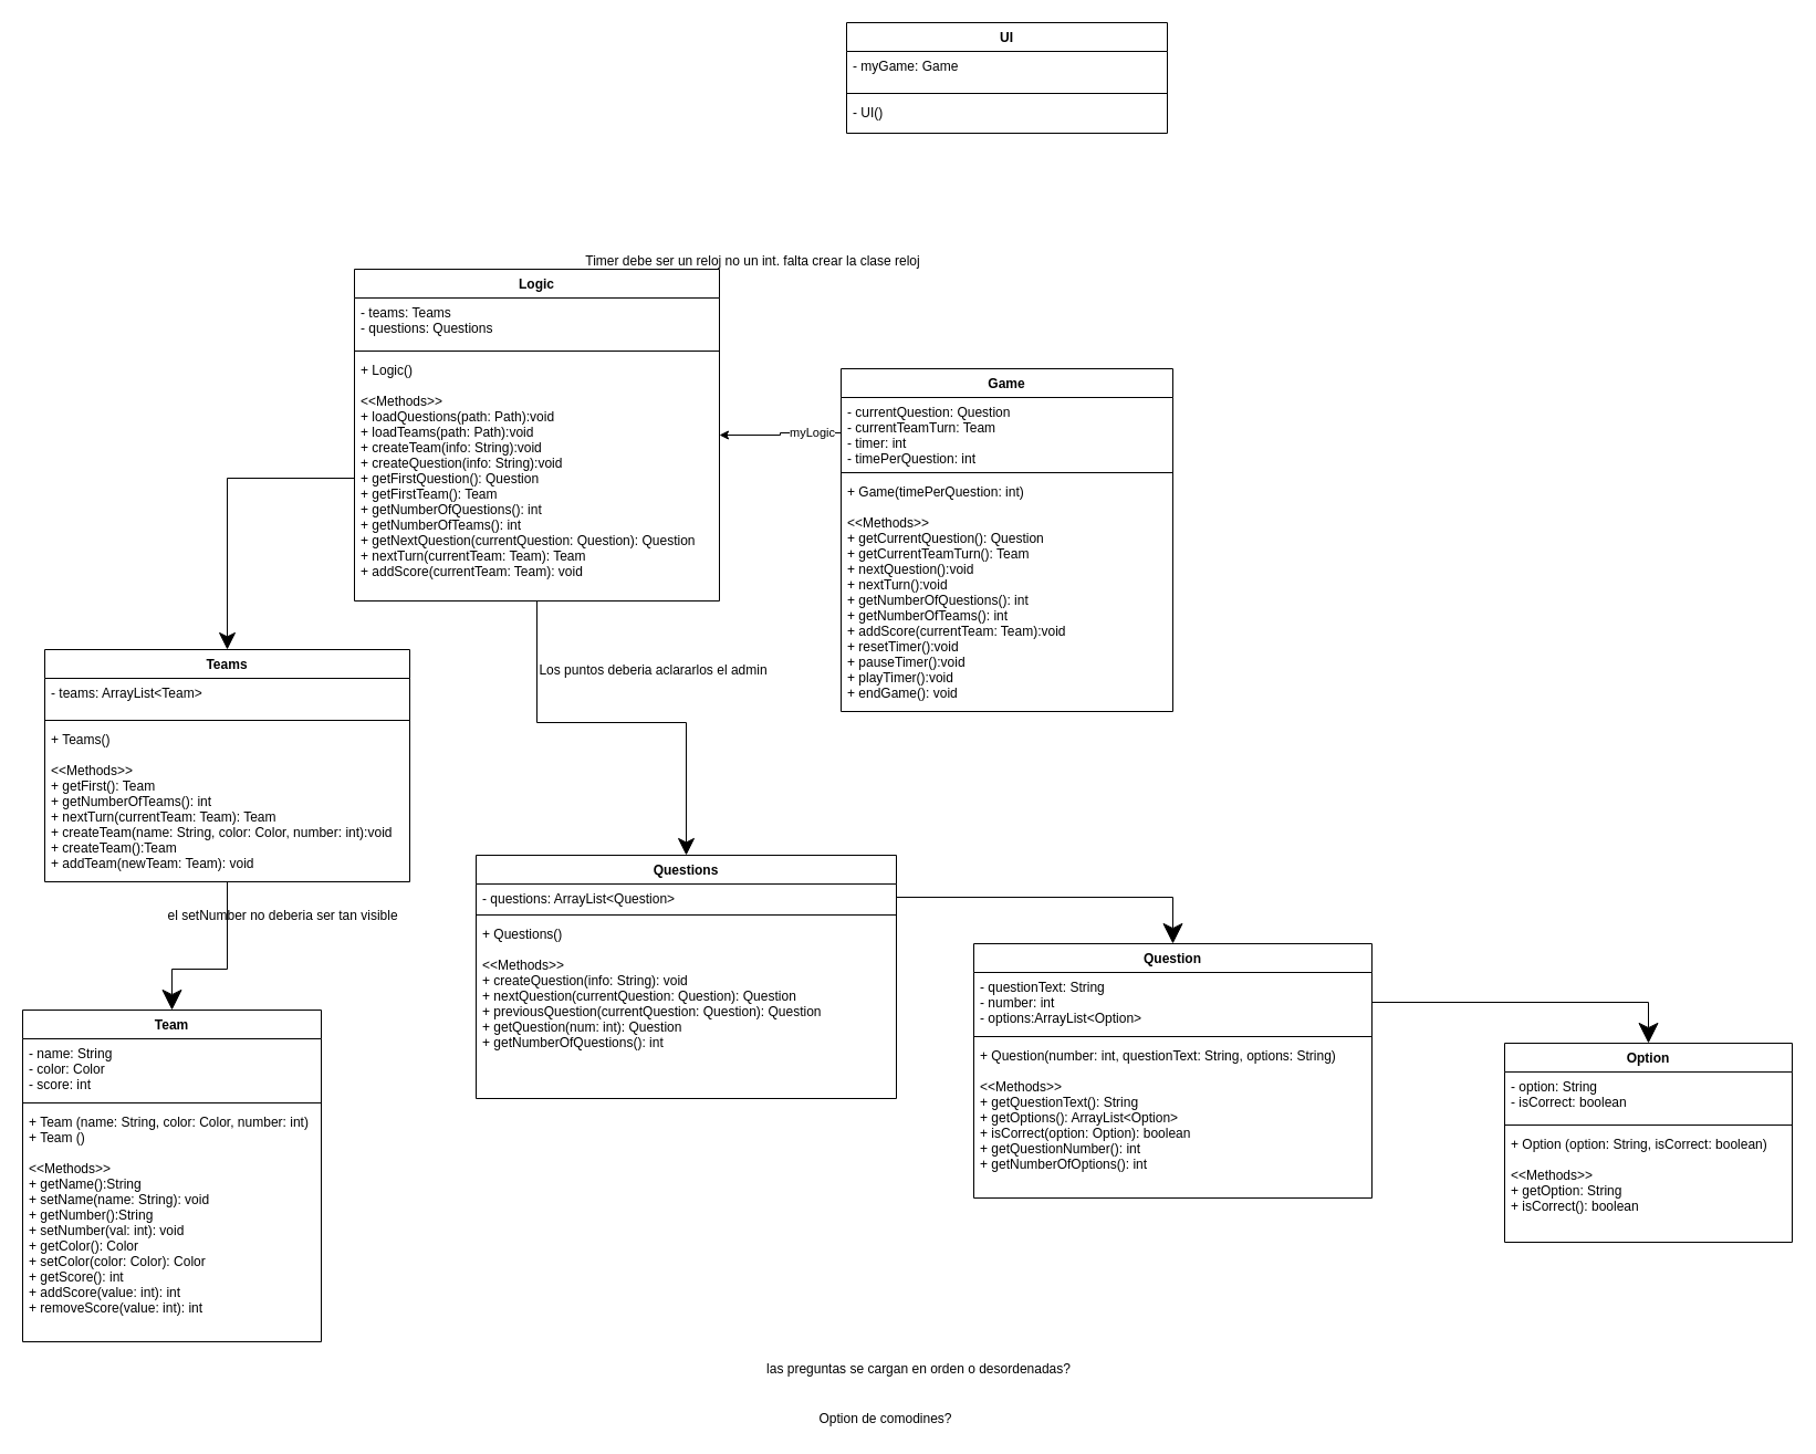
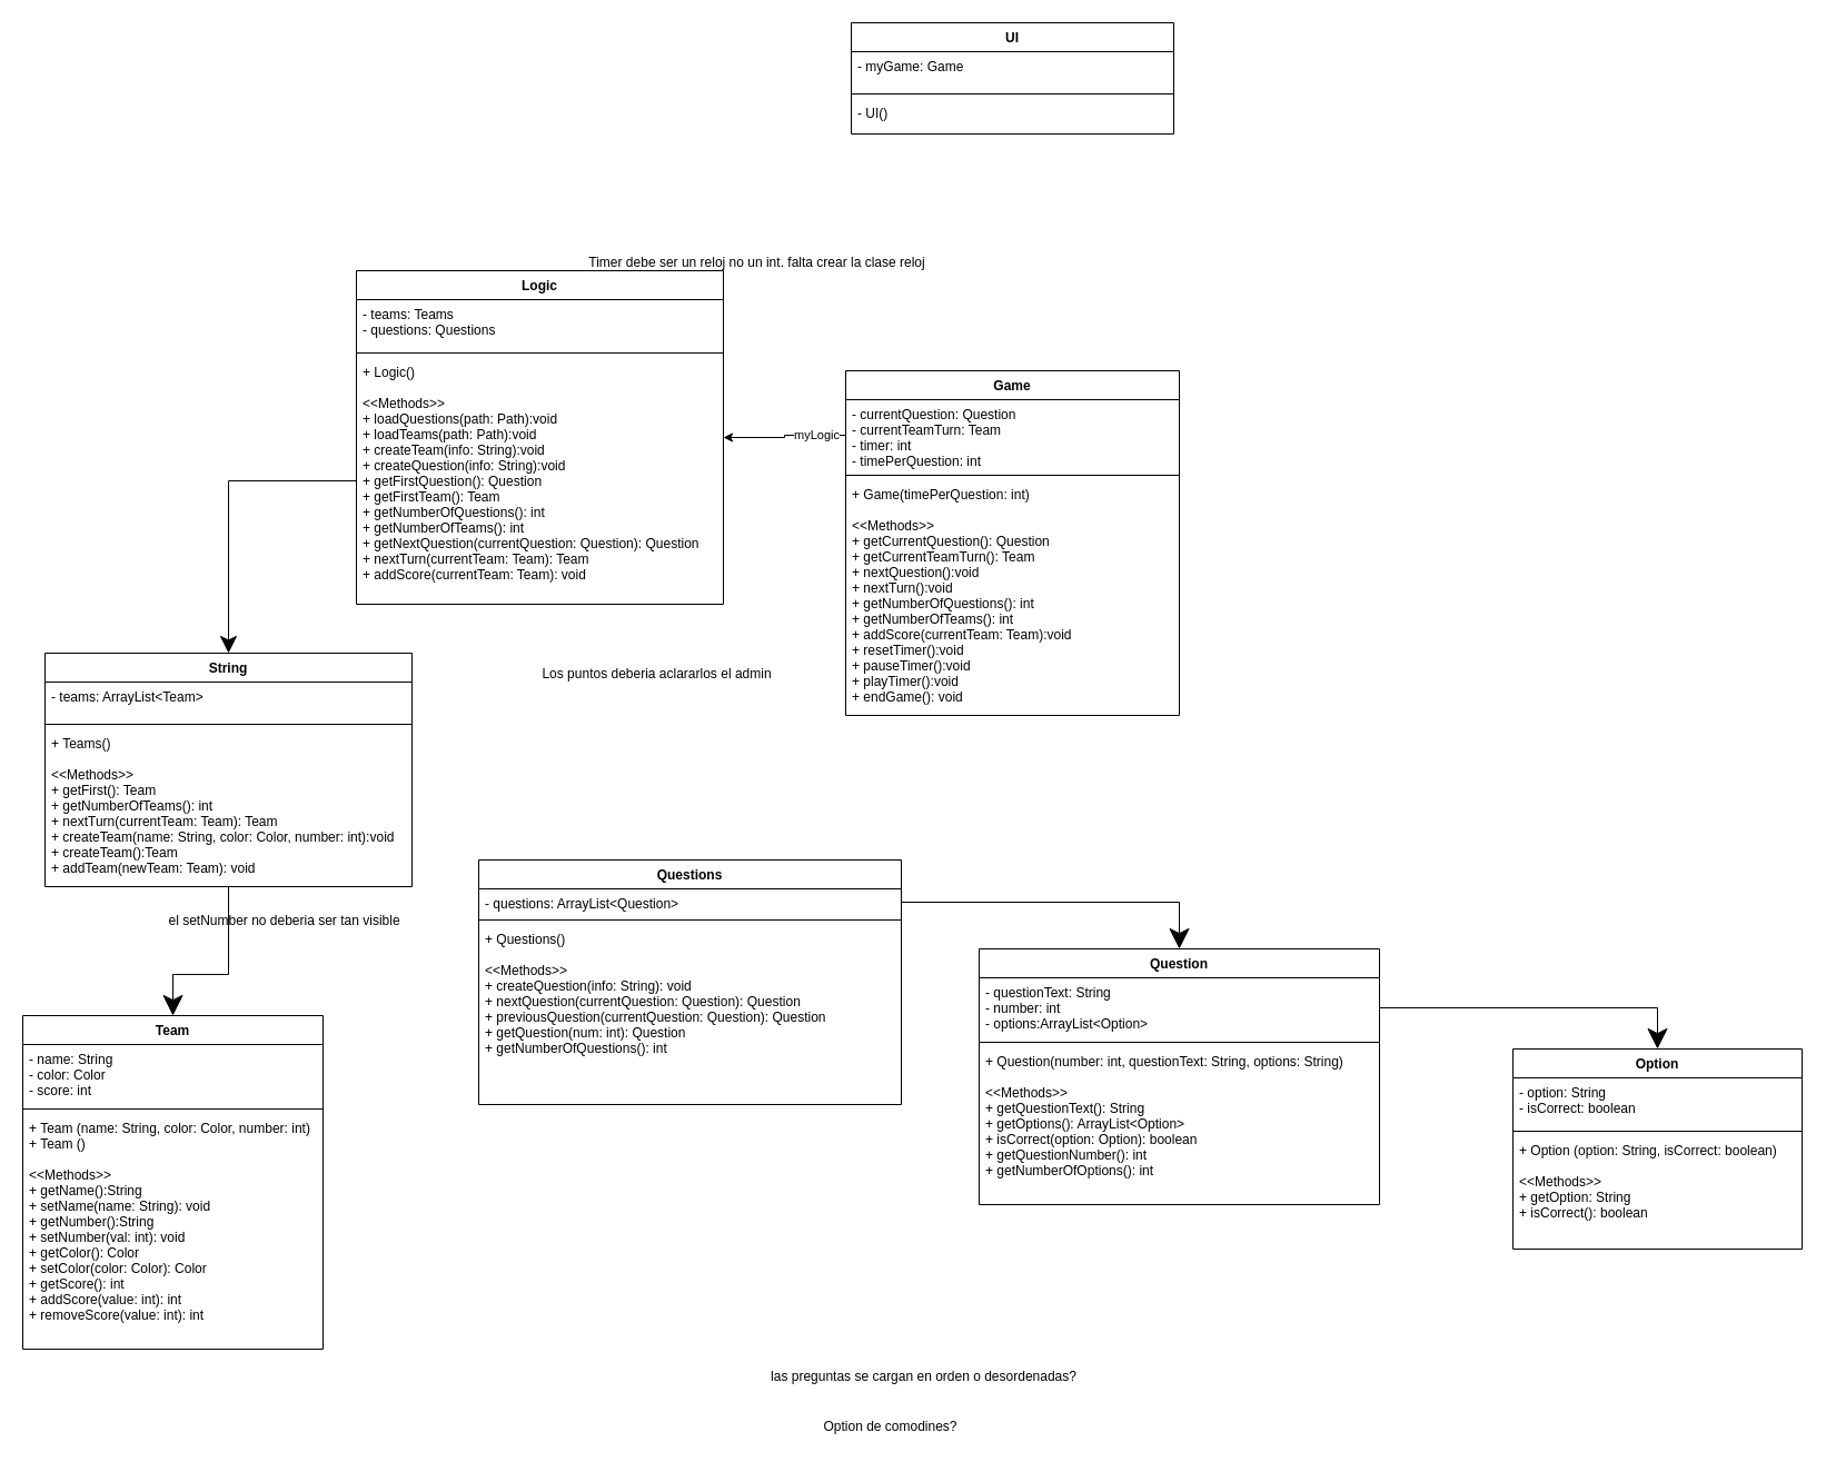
  <mxCell id="0" />
  <mxCell id="1" parent="0" />
  <mxCell id="2" value="Team" style="swimlane;fontStyle=1;align=center;verticalAlign=top;childLayout=stackLayout;horizontal=1;startSize=26;horizontalStack=0;resizeParent=1;resizeParentMax=0;resizeLast=0;collapsible=1;marginBottom=0;" parent="1" vertex="1"><mxGeometry x="20" y="913" width="270" height="300" as="geometry" /></mxCell>
  <mxCell id="3" value="- name: String&#10;- color: Color&#10;- score: int&#10;" style="text;strokeColor=none;fillColor=none;align=left;verticalAlign=top;spacingLeft=4;spacingRight=4;overflow=hidden;rotatable=0;points=[[0,0.5],[1,0.5]];portConstraint=eastwest;" parent="2" vertex="1"><mxGeometry y="26" width="270" height="54" as="geometry" /></mxCell>
  <mxCell id="4" value="" style="line;strokeWidth=1;fillColor=none;align=left;verticalAlign=middle;spacingTop=-1;spacingLeft=3;spacingRight=3;rotatable=0;labelPosition=right;points=[];portConstraint=eastwest;" parent="2" vertex="1"><mxGeometry y="80" width="270" height="8" as="geometry" /></mxCell>
  <mxCell id="5" value="+ Team (name: String, color: Color, number: int)&#10;+ Team ()&#10;&#10;&lt;&lt;Methods&gt;&gt;&#10;+ getName():String&#10;+ setName(name: String): void&#10;+ getNumber():String&#10;+ setNumber(val: int): void&#10;+ getColor(): Color&#10;+ setColor(color: Color): Color&#10;+ getScore(): int&#10;+ addScore(value: int): int&#10;+ removeScore(value: int): int" style="text;strokeColor=none;fillColor=none;align=left;verticalAlign=top;spacingLeft=4;spacingRight=4;overflow=hidden;rotatable=0;points=[[0,0.5],[1,0.5]];portConstraint=eastwest;" parent="2" vertex="1"><mxGeometry y="88" width="270" height="212" as="geometry" /></mxCell>
  <mxCell id="6" value="Questions" style="swimlane;fontStyle=1;align=center;verticalAlign=top;childLayout=stackLayout;horizontal=1;startSize=26;horizontalStack=0;resizeParent=1;resizeParentMax=0;resizeLast=0;collapsible=1;marginBottom=0;" parent="1" vertex="1"><mxGeometry x="430" y="773" width="380" height="220" as="geometry" /></mxCell>
  <mxCell id="7" value="- questions: ArrayList&lt;Question&gt;" style="text;strokeColor=none;fillColor=none;align=left;verticalAlign=top;spacingLeft=4;spacingRight=4;overflow=hidden;rotatable=0;points=[[0,0.5],[1,0.5]];portConstraint=eastwest;" parent="6" vertex="1"><mxGeometry y="26" width="380" height="24" as="geometry" /></mxCell>
  <mxCell id="8" value="" style="line;strokeWidth=1;fillColor=none;align=left;verticalAlign=middle;spacingTop=-1;spacingLeft=3;spacingRight=3;rotatable=0;labelPosition=right;points=[];portConstraint=eastwest;" parent="6" vertex="1"><mxGeometry y="50" width="380" height="8" as="geometry" /></mxCell>
  <mxCell id="9" value="+ Questions()&#10;&#10;&lt;&lt;Methods&gt;&gt;&#10;+ createQuestion(info: String): void&#10;+ nextQuestion(currentQuestion: Question): Question&#10;+ previousQuestion(currentQuestion: Question): Question&#10;+ getQuestion(num: int): Question&#10;+ getNumberOfQuestions(): int&#10;" style="text;strokeColor=none;fillColor=none;align=left;verticalAlign=top;spacingLeft=4;spacingRight=4;overflow=hidden;rotatable=0;points=[[0,0.5],[1,0.5]];portConstraint=eastwest;" parent="6" vertex="1"><mxGeometry y="58" width="380" height="162" as="geometry" /></mxCell>
- <mxCell id="10" style="edgeStyle=orthogonalEdgeStyle;rounded=0;orthogonalLoop=1;jettySize=auto;html=1;entryX=0.5;entryY=0;entryDx=0;entryDy=0;endArrow=classic;endFill=1;endSize=13;" parent="1" source="11" target="6" edge="1"><mxGeometry relative="1" as="geometry" /></mxCell>
  <mxCell id="11" value="Logic" style="swimlane;fontStyle=1;align=center;verticalAlign=top;childLayout=stackLayout;horizontal=1;startSize=26;horizontalStack=0;resizeParent=1;resizeParentMax=0;resizeLast=0;collapsible=1;marginBottom=0;" parent="1" vertex="1"><mxGeometry x="320" y="243" width="330" height="300" as="geometry" /></mxCell>
  <mxCell id="12" value="- teams: Teams&#10;- questions: Questions&#10;" style="text;strokeColor=none;fillColor=none;align=left;verticalAlign=top;spacingLeft=4;spacingRight=4;overflow=hidden;rotatable=0;points=[[0,0.5],[1,0.5]];portConstraint=eastwest;" parent="11" vertex="1"><mxGeometry y="26" width="330" height="44" as="geometry" /></mxCell>
  <mxCell id="13" value="" style="line;strokeWidth=1;fillColor=none;align=left;verticalAlign=middle;spacingTop=-1;spacingLeft=3;spacingRight=3;rotatable=0;labelPosition=right;points=[];portConstraint=eastwest;" parent="11" vertex="1"><mxGeometry y="70" width="330" height="8" as="geometry" /></mxCell>
  <mxCell id="14" value="+ Logic()&#10;&#10;&lt;&lt;Methods&gt;&gt;&#10;+ loadQuestions(path: Path):void&#10;+ loadTeams(path: Path):void&#10;+ createTeam(info: String):void&#10;+ createQuestion(info: String):void&#10;+ getFirstQuestion(): Question&#10;+ getFirstTeam(): Team&#10;+ getNumberOfQuestions(): int&#10;+ getNumberOfTeams(): int&#10;+ getNextQuestion(currentQuestion: Question): Question&#10;+ nextTurn(currentTeam: Team): Team&#10;+ addScore(currentTeam: Team): void&#10;" style="text;strokeColor=none;fillColor=none;align=left;verticalAlign=top;spacingLeft=4;spacingRight=4;overflow=hidden;rotatable=0;points=[[0,0.5],[1,0.5]];portConstraint=eastwest;" parent="11" vertex="1"><mxGeometry y="78" width="330" height="222" as="geometry" /></mxCell>
  <mxCell id="15" style="edgeStyle=orthogonalEdgeStyle;rounded=0;orthogonalLoop=1;jettySize=auto;html=1;exitX=0.5;exitY=0;exitDx=0;exitDy=0;entryX=1;entryY=0.5;entryDx=0;entryDy=0;endArrow=none;endFill=0;endSize=16;startArrow=classic;startFill=1;startSize=16;" parent="1" source="16" target="7" edge="1"><mxGeometry relative="1" as="geometry" /></mxCell>
  <mxCell id="16" value="Question" style="swimlane;fontStyle=1;align=center;verticalAlign=top;childLayout=stackLayout;horizontal=1;startSize=26;horizontalStack=0;resizeParent=1;resizeParentMax=0;resizeLast=0;collapsible=1;marginBottom=0;" parent="1" vertex="1"><mxGeometry x="880" y="853" width="360" height="230" as="geometry" /></mxCell>
  <mxCell id="17" value="- questionText: String&#10;- number: int&#10;- options:ArrayList&lt;Option&gt;" style="text;strokeColor=none;fillColor=none;align=left;verticalAlign=top;spacingLeft=4;spacingRight=4;overflow=hidden;rotatable=0;points=[[0,0.5],[1,0.5]];portConstraint=eastwest;" parent="16" vertex="1"><mxGeometry y="26" width="360" height="54" as="geometry" /></mxCell>
  <mxCell id="18" value="" style="line;strokeWidth=1;fillColor=none;align=left;verticalAlign=middle;spacingTop=-1;spacingLeft=3;spacingRight=3;rotatable=0;labelPosition=right;points=[];portConstraint=eastwest;" parent="16" vertex="1"><mxGeometry y="80" width="360" height="8" as="geometry" /></mxCell>
  <mxCell id="19" value="+ Question(number: int, questionText: String, options: String)&#10;&#10;&lt;&lt;Methods&gt;&gt;&#10;+ getQuestionText(): String&#10;+ getOptions(): ArrayList&lt;Option&gt;&#10;+ isCorrect(option: Option): boolean&#10;+ getQuestionNumber(): int&#10;+ getNumberOfOptions(): int" style="text;strokeColor=none;fillColor=none;align=left;verticalAlign=top;spacingLeft=4;spacingRight=4;overflow=hidden;rotatable=0;points=[[0,0.5],[1,0.5]];portConstraint=eastwest;" parent="16" vertex="1"><mxGeometry y="88" width="360" height="142" as="geometry" /></mxCell>
  <mxCell id="20" value="las preguntas se cargan en orden o desordenadas?" style="text;html=1;align=center;verticalAlign=middle;resizable=0;points=[];autosize=1;strokeColor=none;fillColor=none;" parent="1" vertex="1"><mxGeometry x="685" y="1228" width="290" height="20" as="geometry" /></mxCell>
  <mxCell id="21" value="Option de comodines?" style="text;html=1;align=center;verticalAlign=middle;resizable=0;points=[];autosize=1;strokeColor=none;fillColor=none;" parent="1" vertex="1"><mxGeometry x="730" y="1273" width="140" height="20" as="geometry" /></mxCell>
  <mxCell id="22" style="edgeStyle=orthogonalEdgeStyle;rounded=0;orthogonalLoop=1;jettySize=auto;html=1;exitX=0.5;exitY=0;exitDx=0;exitDy=0;entryX=1;entryY=0.5;entryDx=0;entryDy=0;endArrow=none;endFill=0;endSize=16;startArrow=classic;startFill=1;startSize=16;" parent="1" source="23" target="17" edge="1"><mxGeometry relative="1" as="geometry" /></mxCell>
  <mxCell id="23" value="Option" style="swimlane;fontStyle=1;align=center;verticalAlign=top;childLayout=stackLayout;horizontal=1;startSize=26;horizontalStack=0;resizeParent=1;resizeParentMax=0;resizeLast=0;collapsible=1;marginBottom=0;" parent="1" vertex="1"><mxGeometry x="1360" y="943" width="260" height="180" as="geometry" /></mxCell>
  <mxCell id="24" value="- option: String&#10;- isCorrect: boolean" style="text;strokeColor=none;fillColor=none;align=left;verticalAlign=top;spacingLeft=4;spacingRight=4;overflow=hidden;rotatable=0;points=[[0,0.5],[1,0.5]];portConstraint=eastwest;" parent="23" vertex="1"><mxGeometry y="26" width="260" height="44" as="geometry" /></mxCell>
  <mxCell id="25" value="" style="line;strokeWidth=1;fillColor=none;align=left;verticalAlign=middle;spacingTop=-1;spacingLeft=3;spacingRight=3;rotatable=0;labelPosition=right;points=[];portConstraint=eastwest;" parent="23" vertex="1"><mxGeometry y="70" width="260" height="8" as="geometry" /></mxCell>
  <mxCell id="26" value="+ Option (option: String, isCorrect: boolean)&#10;&#10;&lt;&lt;Methods&gt;&gt;&#10;+ getOption: String&#10;+ isCorrect(): boolean" style="text;strokeColor=none;fillColor=none;align=left;verticalAlign=top;spacingLeft=4;spacingRight=4;overflow=hidden;rotatable=0;points=[[0,0.5],[1,0.5]];portConstraint=eastwest;" parent="23" vertex="1"><mxGeometry y="78" width="260" height="102" as="geometry" /></mxCell>
  <mxCell id="27" style="edgeStyle=orthogonalEdgeStyle;rounded=0;orthogonalLoop=1;jettySize=auto;html=1;endArrow=classic;endFill=1;endSize=13;entryX=0.5;entryY=0;entryDx=0;entryDy=0;" parent="1" source="14" target="28" edge="1"><mxGeometry relative="1" as="geometry"><mxPoint x="280" y="617" as="targetPoint" /></mxGeometry></mxCell>
- <mxCell id="28" value="Teams" style="swimlane;fontStyle=1;align=center;verticalAlign=top;childLayout=stackLayout;horizontal=1;startSize=26;horizontalStack=0;resizeParent=1;resizeParentMax=0;resizeLast=0;collapsible=1;marginBottom=0;fontSize=12;" parent="1" vertex="1"><mxGeometry x="40" y="587" width="330" height="210" as="geometry" /></mxCell>
+ <mxCell id="28" value="String" style="swimlane;fontStyle=1;align=center;verticalAlign=top;childLayout=stackLayout;horizontal=1;startSize=26;horizontalStack=0;resizeParent=1;resizeParentMax=0;resizeLast=0;collapsible=1;marginBottom=0;fontSize=12;" parent="1" vertex="1"><mxGeometry x="40" y="587" width="330" height="210" as="geometry" /></mxCell>
  <mxCell id="29" value="- teams: ArrayList&lt;Team&gt;" style="text;strokeColor=none;fillColor=none;align=left;verticalAlign=top;spacingLeft=4;spacingRight=4;overflow=hidden;rotatable=0;points=[[0,0.5],[1,0.5]];portConstraint=eastwest;fontSize=12;" parent="28" vertex="1"><mxGeometry y="26" width="330" height="34" as="geometry" /></mxCell>
  <mxCell id="30" value="" style="line;strokeWidth=1;fillColor=none;align=left;verticalAlign=middle;spacingTop=-1;spacingLeft=3;spacingRight=3;rotatable=0;labelPosition=right;points=[];portConstraint=eastwest;fontSize=12;" parent="28" vertex="1"><mxGeometry y="60" width="330" height="8" as="geometry" /></mxCell>
  <mxCell id="31" value="+ Teams()&#10;&#10;&lt;&lt;Methods&gt;&gt;&#10;+ getFirst(): Team&#10;+ getNumberOfTeams(): int&#10;+ nextTurn(currentTeam: Team): Team&#10;+ createTeam(name: String, color: Color, number: int):void&#10;+ createTeam():Team&#10;+ addTeam(newTeam: Team): void" style="text;strokeColor=none;fillColor=none;align=left;verticalAlign=top;spacingLeft=4;spacingRight=4;overflow=hidden;rotatable=0;points=[[0,0.5],[1,0.5]];portConstraint=eastwest;fontSize=12;" parent="28" vertex="1"><mxGeometry y="68" width="330" height="142" as="geometry" /></mxCell>
  <mxCell id="32" style="edgeStyle=orthogonalEdgeStyle;rounded=0;orthogonalLoop=1;jettySize=auto;html=1;endArrow=classic;endFill=1;endSize=16;" parent="1" source="28" target="2" edge="1"><mxGeometry relative="1" as="geometry"><mxPoint x="-160" y="833" as="sourcePoint" /><mxPoint x="10" y="643" as="targetPoint" /><Array as="points"><mxPoint x="205" y="876" /><mxPoint x="155" y="876" /></Array></mxGeometry></mxCell>
  <mxCell id="33" value="Game" style="swimlane;fontStyle=1;align=center;verticalAlign=top;childLayout=stackLayout;horizontal=1;startSize=26;horizontalStack=0;resizeParent=1;resizeParentMax=0;resizeLast=0;collapsible=1;marginBottom=0;" parent="1" vertex="1"><mxGeometry x="760" y="333" width="300" height="310" as="geometry" /></mxCell>
  <mxCell id="34" value="- currentQuestion: Question&#10;- currentTeamTurn: Team&#10;- timer: int&#10;- timePerQuestion: int&#10;&#10;" style="text;strokeColor=none;fillColor=none;align=left;verticalAlign=top;spacingLeft=4;spacingRight=4;overflow=hidden;rotatable=0;points=[[0,0.5],[1,0.5]];portConstraint=eastwest;" parent="33" vertex="1"><mxGeometry y="26" width="300" height="64" as="geometry" /></mxCell>
  <mxCell id="35" value="" style="line;strokeWidth=1;fillColor=none;align=left;verticalAlign=middle;spacingTop=-1;spacingLeft=3;spacingRight=3;rotatable=0;labelPosition=right;points=[];portConstraint=eastwest;" parent="33" vertex="1"><mxGeometry y="90" width="300" height="8" as="geometry" /></mxCell>
  <mxCell id="36" value="+ Game(timePerQuestion: int)&#10;&#10;&lt;&lt;Methods&gt;&gt;&#10;+ getCurrentQuestion(): Question&#10;+ getCurrentTeamTurn(): Team&#10;+ nextQuestion():void&#10;+ nextTurn():void&#10;+ getNumberOfQuestions(): int&#10;+ getNumberOfTeams(): int&#10;+ addScore(currentTeam: Team):void&#10;+ resetTimer():void&#10;+ pauseTimer():void&#10;+ playTimer():void&#10;+ endGame(): void&#10;" style="text;strokeColor=none;fillColor=none;align=left;verticalAlign=top;spacingLeft=4;spacingRight=4;overflow=hidden;rotatable=0;points=[[0,0.5],[1,0.5]];portConstraint=eastwest;" parent="33" vertex="1"><mxGeometry y="98" width="300" height="212" as="geometry" /></mxCell>
  <mxCell id="37" value="UI" style="swimlane;fontStyle=1;align=center;verticalAlign=top;childLayout=stackLayout;horizontal=1;startSize=26;horizontalStack=0;resizeParent=1;resizeParentMax=0;resizeLast=0;collapsible=1;marginBottom=0;" parent="1" vertex="1"><mxGeometry x="765" y="20" width="290" height="100" as="geometry" /></mxCell>
  <mxCell id="38" value="- myGame: Game" style="text;strokeColor=none;fillColor=none;align=left;verticalAlign=top;spacingLeft=4;spacingRight=4;overflow=hidden;rotatable=0;points=[[0,0.5],[1,0.5]];portConstraint=eastwest;" parent="37" vertex="1"><mxGeometry y="26" width="290" height="34" as="geometry" /></mxCell>
  <mxCell id="39" value="" style="line;strokeWidth=1;fillColor=none;align=left;verticalAlign=middle;spacingTop=-1;spacingLeft=3;spacingRight=3;rotatable=0;labelPosition=right;points=[];portConstraint=eastwest;" parent="37" vertex="1"><mxGeometry y="60" width="290" height="8" as="geometry" /></mxCell>
  <mxCell id="40" value="- UI()" style="text;strokeColor=none;fillColor=none;align=left;verticalAlign=top;spacingLeft=4;spacingRight=4;overflow=hidden;rotatable=0;points=[[0,0.5],[1,0.5]];portConstraint=eastwest;" parent="37" vertex="1"><mxGeometry y="68" width="290" height="32" as="geometry" /></mxCell>
  <mxCell id="41" style="edgeStyle=orthogonalEdgeStyle;rounded=0;orthogonalLoop=1;jettySize=auto;html=1;" parent="1" source="34" target="11" edge="1"><mxGeometry relative="1" as="geometry" /></mxCell>
  <mxCell id="42" value="myLogic" style="edgeLabel;html=1;align=center;verticalAlign=middle;resizable=0;points=[];" parent="41" vertex="1" connectable="0"><mxGeometry x="-0.516" y="-1" relative="1" as="geometry"><mxPoint as="offset" /></mxGeometry></mxCell>
  <mxCell id="43" value="Timer debe ser un reloj no un int. falta crear la clase reloj" style="text;html=1;align=center;verticalAlign=middle;resizable=0;points=[];autosize=1;strokeColor=none;fillColor=none;" parent="1" vertex="1"><mxGeometry x="515" y="221" width="330" height="30" as="geometry" /></mxCell>
  <mxCell id="44" value="el setNumber no deberia ser tan visible" style="text;html=1;align=center;verticalAlign=middle;resizable=0;points=[];autosize=1;strokeColor=none;fillColor=none;" parent="1" vertex="1"><mxGeometry x="140" y="813" width="230" height="30" as="geometry" /></mxCell>
  <mxCell id="45" value="Los puntos deberia aclararlos el admin" style="text;html=1;align=center;verticalAlign=middle;resizable=0;points=[];autosize=1;strokeColor=none;fillColor=none;" parent="1" vertex="1"><mxGeometry x="475" y="591" width="230" height="30" as="geometry" /></mxCell>
